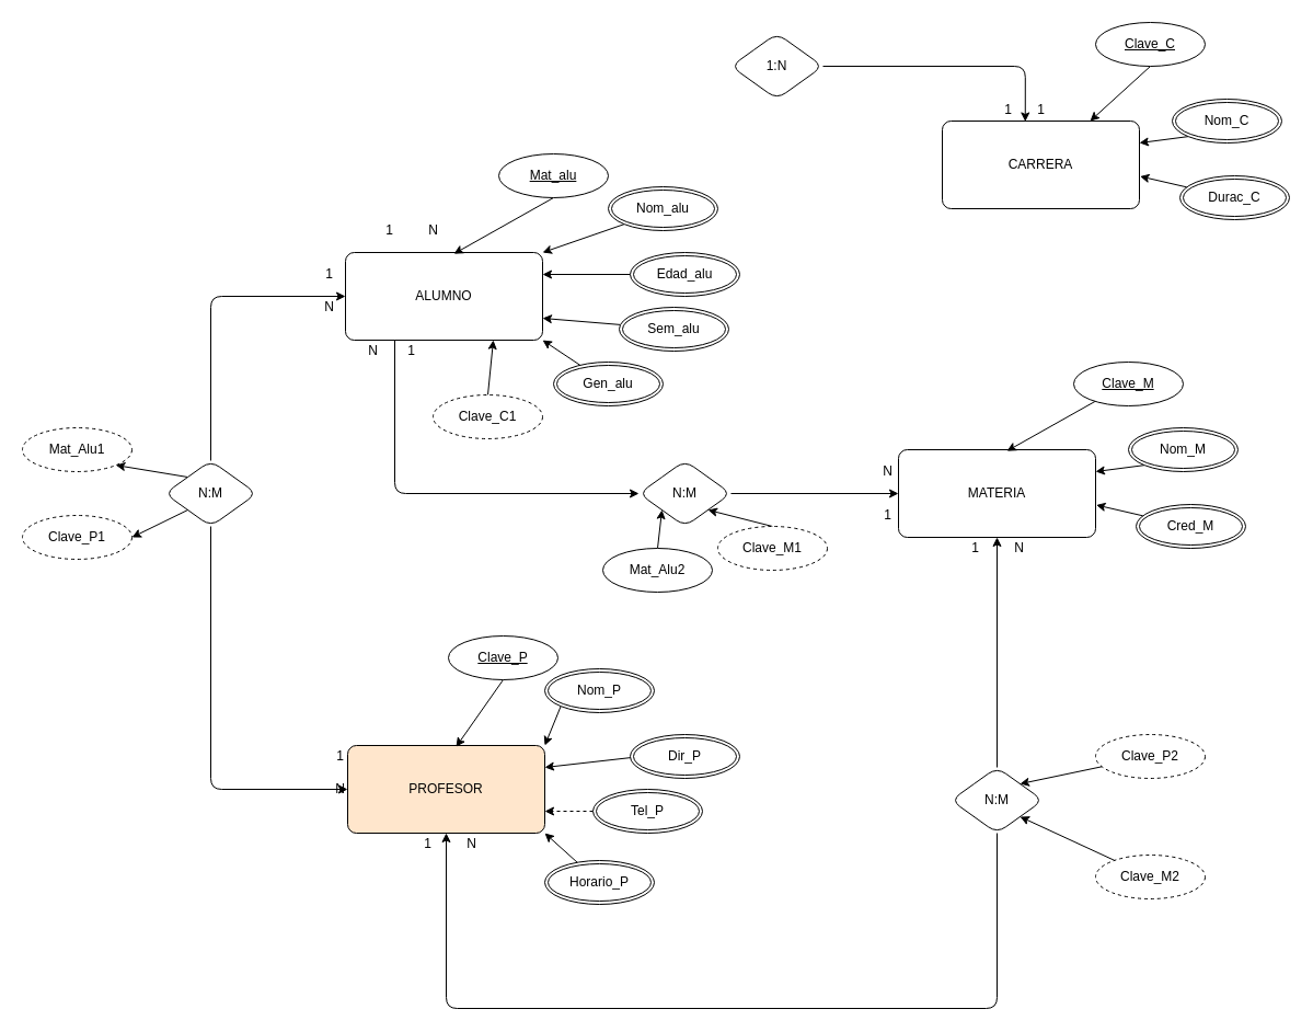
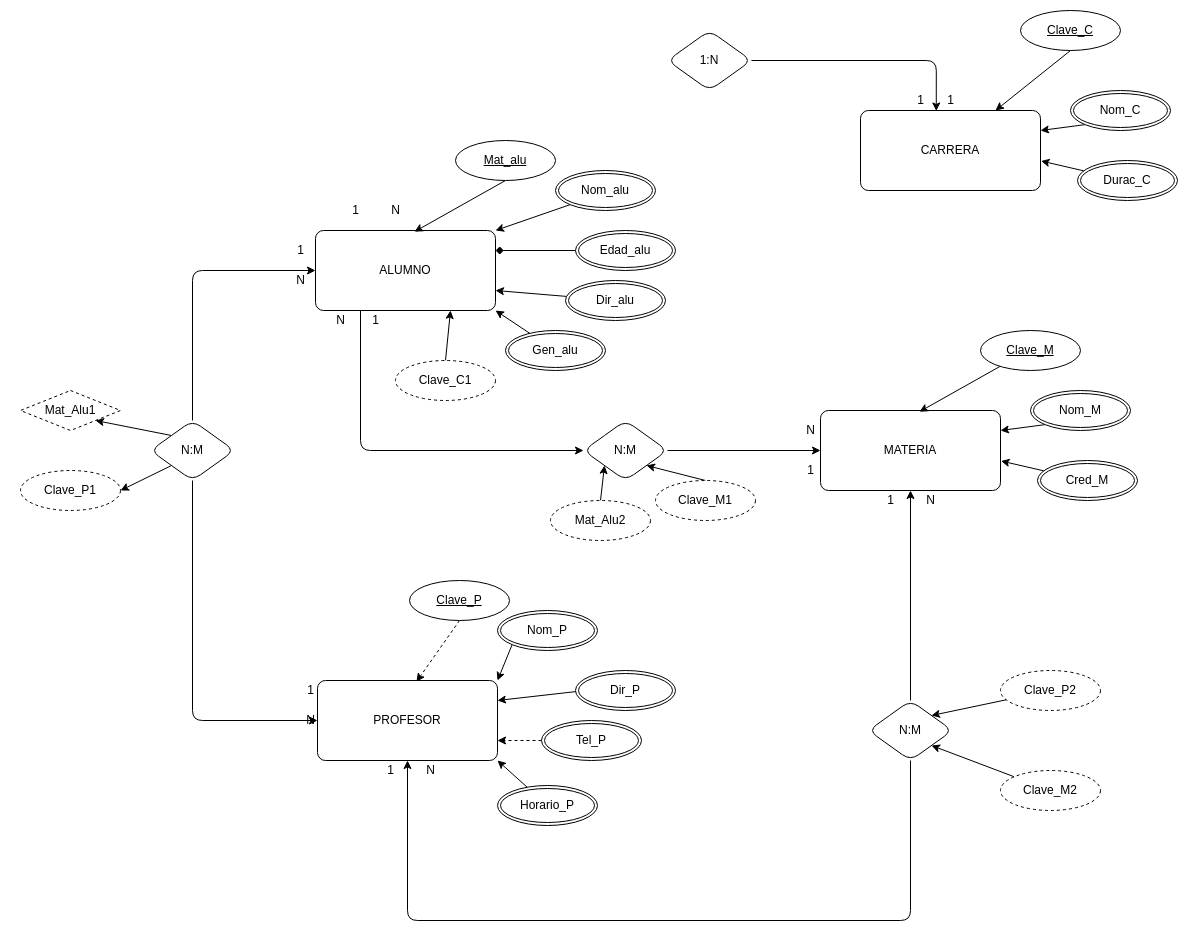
  <mxCell id="0" />
  <mxCell id="1" parent="0" />
  <mxCell id="2" style="edgeStyle=orthogonalEdgeStyle;rounded=1;html=1;exitX=0.25;exitY=1;exitDx=0;exitDy=0;entryX=0;entryY=0.5;entryDx=0;entryDy=0;" edge="1" parent="1" source="3" target="59"><mxGeometry relative="1" as="geometry" /></mxCell>
  <mxCell id="3" value="ALUMNO" style="rounded=1;arcSize=10;whiteSpace=wrap;html=1;align=center;" vertex="1" parent="1"><mxGeometry x="315" y="230" width="180" height="80" as="geometry" /></mxCell>
  <mxCell id="4" style="edgeStyle=none;rounded=1;html=1;exitX=0;exitY=1;exitDx=0;exitDy=0;entryX=1;entryY=0;entryDx=0;entryDy=0;" edge="1" parent="1" source="5" target="3"><mxGeometry relative="1" as="geometry" /></mxCell>
  <mxCell id="5" value="Nom_alu" style="ellipse;shape=doubleEllipse;margin=3;whiteSpace=wrap;html=1;align=center;rounded=1;" vertex="1" parent="1"><mxGeometry x="555" y="170" width="100" height="40" as="geometry" /></mxCell>
- <mxCell id="6" style="edgeStyle=none;rounded=1;html=1;entryX=1;entryY=0.25;entryDx=0;entryDy=0;" edge="1" parent="1" source="7" target="3"><mxGeometry relative="1" as="geometry" /></mxCell>
+ <mxCell id="6" style="edgeStyle=none;rounded=1;html=1;entryX=1;entryY=0.25;entryDx=0;entryDy=0;endArrow=diamond;" edge="1" parent="1" source="7" target="3"><mxGeometry relative="1" as="geometry" /></mxCell>
  <mxCell id="7" value="Edad_alu" style="ellipse;shape=doubleEllipse;margin=3;whiteSpace=wrap;html=1;align=center;rounded=1;" vertex="1" parent="1"><mxGeometry x="575" y="230" width="100" height="40" as="geometry" /></mxCell>
  <mxCell id="8" style="edgeStyle=none;rounded=1;html=1;entryX=1;entryY=0.75;entryDx=0;entryDy=0;" edge="1" parent="1" source="9" target="3"><mxGeometry relative="1" as="geometry" /></mxCell>
- <mxCell id="9" value="Sem_alu" style="ellipse;shape=doubleEllipse;margin=3;whiteSpace=wrap;html=1;align=center;rounded=1;" vertex="1" parent="1"><mxGeometry x="565" y="280" width="100" height="40" as="geometry" /></mxCell>
+ <mxCell id="9" value="Dir_alu" style="ellipse;shape=doubleEllipse;margin=3;whiteSpace=wrap;html=1;align=center;rounded=1;" vertex="1" parent="1"><mxGeometry x="565" y="280" width="100" height="40" as="geometry" /></mxCell>
  <mxCell id="10" style="edgeStyle=none;rounded=1;html=1;entryX=1;entryY=1;entryDx=0;entryDy=0;" edge="1" parent="1" source="11" target="3"><mxGeometry relative="1" as="geometry" /></mxCell>
  <mxCell id="11" value="Gen_alu" style="ellipse;shape=doubleEllipse;margin=3;whiteSpace=wrap;html=1;align=center;rounded=1;" vertex="1" parent="1"><mxGeometry x="505" y="330" width="100" height="40" as="geometry" /></mxCell>
  <mxCell id="12" style="edgeStyle=none;rounded=1;html=1;exitX=0.5;exitY=1;exitDx=0;exitDy=0;entryX=0.55;entryY=0.015;entryDx=0;entryDy=0;entryPerimeter=0;" edge="1" parent="1" source="13" target="3"><mxGeometry relative="1" as="geometry" /></mxCell>
  <mxCell id="13" value="Mat_alu" style="ellipse;whiteSpace=wrap;html=1;align=center;fontStyle=4;rounded=1;" vertex="1" parent="1"><mxGeometry x="455" y="140" width="100" height="40" as="geometry" /></mxCell>
- <mxCell id="14" value="PROFESOR" style="rounded=1;arcSize=10;whiteSpace=wrap;html=1;align=center;fillColor=#ffe6cc;" vertex="1" parent="1"><mxGeometry x="317" y="680" width="180" height="80" as="geometry" /></mxCell>
+ <mxCell id="14" value="PROFESOR" style="rounded=1;arcSize=10;whiteSpace=wrap;html=1;align=center;" vertex="1" parent="1"><mxGeometry x="317" y="680" width="180" height="80" as="geometry" /></mxCell>
  <mxCell id="15" style="edgeStyle=none;rounded=1;html=1;exitX=0;exitY=1;exitDx=0;exitDy=0;entryX=1;entryY=0;entryDx=0;entryDy=0;" edge="1" parent="1" source="16" target="14"><mxGeometry relative="1" as="geometry" /></mxCell>
  <mxCell id="16" value="Nom_P" style="ellipse;shape=doubleEllipse;margin=3;whiteSpace=wrap;html=1;align=center;rounded=1;" vertex="1" parent="1"><mxGeometry x="497" y="610" width="100" height="40" as="geometry" /></mxCell>
  <mxCell id="17" style="edgeStyle=none;rounded=1;html=1;entryX=1;entryY=0.25;entryDx=0;entryDy=0;" edge="1" parent="1" target="14"><mxGeometry relative="1" as="geometry"><mxPoint x="585" y="690" as="sourcePoint" /></mxGeometry></mxCell>
  <mxCell id="18" value="Dir_P" style="ellipse;shape=doubleEllipse;margin=3;whiteSpace=wrap;html=1;align=center;rounded=1;" vertex="1" parent="1"><mxGeometry x="575" y="670" width="100" height="40" as="geometry" /></mxCell>
  <mxCell id="19" style="edgeStyle=none;rounded=1;html=1;entryX=1;entryY=0.75;entryDx=0;entryDy=0;dashed=1;" edge="1" parent="1" source="20" target="14"><mxGeometry relative="1" as="geometry" /></mxCell>
  <mxCell id="20" value="Tel_P" style="ellipse;shape=doubleEllipse;margin=3;whiteSpace=wrap;html=1;align=center;rounded=1;" vertex="1" parent="1"><mxGeometry x="541" y="720" width="100" height="40" as="geometry" /></mxCell>
  <mxCell id="21" style="edgeStyle=none;rounded=1;html=1;entryX=1;entryY=1;entryDx=0;entryDy=0;" edge="1" parent="1" source="22" target="14"><mxGeometry relative="1" as="geometry" /></mxCell>
  <mxCell id="22" value="Horario_P" style="ellipse;shape=doubleEllipse;margin=3;whiteSpace=wrap;html=1;align=center;rounded=1;" vertex="1" parent="1"><mxGeometry x="497" y="785" width="100" height="40" as="geometry" /></mxCell>
- <mxCell id="23" style="edgeStyle=none;rounded=1;html=1;exitX=0.5;exitY=1;exitDx=0;exitDy=0;entryX=0.55;entryY=0.015;entryDx=0;entryDy=0;entryPerimeter=0;" edge="1" parent="1" source="24" target="14"><mxGeometry relative="1" as="geometry" /></mxCell>
+ <mxCell id="23" style="edgeStyle=none;rounded=1;html=1;exitX=0.5;exitY=1;exitDx=0;exitDy=0;entryX=0.55;entryY=0.015;entryDx=0;entryDy=0;entryPerimeter=0;dashed=1;" edge="1" parent="1" source="24" target="14"><mxGeometry relative="1" as="geometry" /></mxCell>
  <mxCell id="24" value="Clave_P" style="ellipse;whiteSpace=wrap;html=1;align=center;fontStyle=4;rounded=1;" vertex="1" parent="1"><mxGeometry x="409" y="580" width="100" height="40" as="geometry" /></mxCell>
  <mxCell id="25" value="CARRERA" style="rounded=1;arcSize=10;whiteSpace=wrap;html=1;align=center;" vertex="1" parent="1"><mxGeometry x="860" y="110" width="180" height="80" as="geometry" /></mxCell>
  <mxCell id="26" style="edgeStyle=none;rounded=1;html=1;exitX=0;exitY=1;exitDx=0;exitDy=0;entryX=1;entryY=0.25;entryDx=0;entryDy=0;" edge="1" parent="1" source="27" target="25"><mxGeometry relative="1" as="geometry" /></mxCell>
  <mxCell id="27" value="Nom_C" style="ellipse;shape=doubleEllipse;margin=3;whiteSpace=wrap;html=1;align=center;rounded=1;" vertex="1" parent="1"><mxGeometry x="1070" y="90" width="100" height="40" as="geometry" /></mxCell>
  <mxCell id="28" style="edgeStyle=none;rounded=1;html=1;entryX=1.003;entryY=0.631;entryDx=0;entryDy=0;entryPerimeter=0;" edge="1" parent="1" source="29" target="25"><mxGeometry relative="1" as="geometry"><Array as="points" /></mxGeometry></mxCell>
  <mxCell id="29" value="Durac_C" style="ellipse;shape=doubleEllipse;margin=3;whiteSpace=wrap;html=1;align=center;rounded=1;" vertex="1" parent="1"><mxGeometry x="1077" y="160" width="100" height="40" as="geometry" /></mxCell>
  <mxCell id="30" style="edgeStyle=none;rounded=1;html=1;exitX=0.5;exitY=1;exitDx=0;exitDy=0;entryX=0.75;entryY=0;entryDx=0;entryDy=0;" edge="1" parent="1" source="31" target="25"><mxGeometry relative="1" as="geometry" /></mxCell>
- <mxCell id="31" value="Clave_C" style="ellipse;whiteSpace=wrap;html=1;align=center;fontStyle=4;rounded=1;" vertex="1" parent="1"><mxGeometry x="1000" y="20" width="100" height="40" as="geometry" /></mxCell>
+ <mxCell id="31" value="Clave_C" style="ellipse;whiteSpace=wrap;html=1;align=center;fontStyle=4;rounded=1;" vertex="1" parent="1"><mxGeometry x="1020" y="10" width="100" height="40" as="geometry" /></mxCell>
  <mxCell id="32" value="MATERIA" style="rounded=1;arcSize=10;whiteSpace=wrap;html=1;align=center;" vertex="1" parent="1"><mxGeometry x="820" y="410" width="180" height="80" as="geometry" /></mxCell>
  <mxCell id="33" style="edgeStyle=none;rounded=1;html=1;exitX=0;exitY=1;exitDx=0;exitDy=0;entryX=1;entryY=0.25;entryDx=0;entryDy=0;" edge="1" parent="1" source="34" target="32"><mxGeometry relative="1" as="geometry" /></mxCell>
  <mxCell id="34" value="Nom_M" style="ellipse;shape=doubleEllipse;margin=3;whiteSpace=wrap;html=1;align=center;rounded=1;" vertex="1" parent="1"><mxGeometry x="1030" y="390" width="100" height="40" as="geometry" /></mxCell>
  <mxCell id="35" style="edgeStyle=none;rounded=1;html=1;entryX=1.003;entryY=0.631;entryDx=0;entryDy=0;entryPerimeter=0;" edge="1" parent="1" source="36" target="32"><mxGeometry relative="1" as="geometry"><Array as="points" /></mxGeometry></mxCell>
  <mxCell id="36" value="Cred_M" style="ellipse;shape=doubleEllipse;margin=3;whiteSpace=wrap;html=1;align=center;rounded=1;" vertex="1" parent="1"><mxGeometry x="1037" y="460" width="100" height="40" as="geometry" /></mxCell>
  <mxCell id="37" style="edgeStyle=none;rounded=1;html=1;exitX=0.5;exitY=1;exitDx=0;exitDy=0;entryX=0.55;entryY=0.015;entryDx=0;entryDy=0;entryPerimeter=0;" edge="1" parent="1" target="32"><mxGeometry relative="1" as="geometry"><mxPoint x="1010" y="360" as="sourcePoint" /></mxGeometry></mxCell>
  <mxCell id="38" value="Clave_M" style="ellipse;whiteSpace=wrap;html=1;align=center;fontStyle=4;rounded=1;" vertex="1" parent="1"><mxGeometry x="980" y="330" width="100" height="40" as="geometry" /></mxCell>
  <mxCell id="39" style="edgeStyle=orthogonalEdgeStyle;rounded=1;html=1;exitX=1;exitY=0.5;exitDx=0;exitDy=0;entryX=0.421;entryY=0.006;entryDx=0;entryDy=0;entryPerimeter=0;" edge="1" parent="1" source="40" target="25"><mxGeometry relative="1" as="geometry" /></mxCell>
  <mxCell id="40" value="1:N" style="shape=rhombus;perimeter=rhombusPerimeter;whiteSpace=wrap;html=1;align=center;rounded=1;" vertex="1" parent="1"><mxGeometry x="667" y="30" width="84" height="60" as="geometry" /></mxCell>
  <mxCell id="41" value="1" style="text;html=1;align=center;verticalAlign=middle;resizable=0;points=[];autosize=1;strokeColor=none;fillColor=none;" vertex="1" parent="1"><mxGeometry x="345" y="200" width="20" height="20" as="geometry" /></mxCell>
  <mxCell id="42" value="N" style="text;html=1;align=center;verticalAlign=middle;resizable=0;points=[];autosize=1;strokeColor=none;fillColor=none;" vertex="1" parent="1"><mxGeometry x="385" y="200" width="20" height="20" as="geometry" /></mxCell>
  <mxCell id="43" value="1" style="text;html=1;align=center;verticalAlign=middle;resizable=0;points=[];autosize=1;strokeColor=none;fillColor=none;" vertex="1" parent="1"><mxGeometry x="910" y="90" width="20" height="20" as="geometry" /></mxCell>
  <mxCell id="44" value="1" style="text;html=1;align=center;verticalAlign=middle;resizable=0;points=[];autosize=1;strokeColor=none;fillColor=none;" vertex="1" parent="1"><mxGeometry x="940" y="90" width="20" height="20" as="geometry" /></mxCell>
  <mxCell id="45" style="edgeStyle=none;rounded=1;html=1;exitX=0.5;exitY=0;exitDx=0;exitDy=0;entryX=0.75;entryY=1;entryDx=0;entryDy=0;" edge="1" parent="1" source="46" target="3"><mxGeometry relative="1" as="geometry"><mxPoint x="445" y="320" as="targetPoint" /></mxGeometry></mxCell>
  <mxCell id="46" value="Clave_C1" style="ellipse;whiteSpace=wrap;html=1;align=center;dashed=1;rounded=1;" vertex="1" parent="1"><mxGeometry x="395" y="360" width="100" height="40" as="geometry" /></mxCell>
  <mxCell id="47" style="edgeStyle=orthogonalEdgeStyle;rounded=1;html=1;entryX=0;entryY=0.5;entryDx=0;entryDy=0;exitX=0.5;exitY=0;exitDx=0;exitDy=0;" edge="1" parent="1" source="51" target="3"><mxGeometry relative="1" as="geometry" /></mxCell>
  <mxCell id="48" style="edgeStyle=orthogonalEdgeStyle;rounded=1;html=1;entryX=0;entryY=0.5;entryDx=0;entryDy=0;exitX=0.5;exitY=1;exitDx=0;exitDy=0;" edge="1" parent="1" source="51" target="14"><mxGeometry relative="1" as="geometry" /></mxCell>
  <mxCell id="49" style="edgeStyle=none;rounded=1;html=1;exitX=0;exitY=0;exitDx=0;exitDy=0;entryX=1;entryY=1;entryDx=0;entryDy=0;" edge="1" parent="1" source="51" target="57"><mxGeometry relative="1" as="geometry" /></mxCell>
  <mxCell id="50" style="edgeStyle=none;rounded=1;html=1;exitX=0;exitY=1;exitDx=0;exitDy=0;entryX=1;entryY=0.5;entryDx=0;entryDy=0;" edge="1" parent="1" source="51" target="56"><mxGeometry relative="1" as="geometry" /></mxCell>
  <mxCell id="51" value="N:M" style="shape=rhombus;perimeter=rhombusPerimeter;whiteSpace=wrap;html=1;align=center;rounded=1;" vertex="1" parent="1"><mxGeometry x="150" y="420" width="84" height="60" as="geometry" /></mxCell>
  <mxCell id="52" value="1" style="text;html=1;align=center;verticalAlign=middle;resizable=0;points=[];autosize=1;strokeColor=none;fillColor=none;" vertex="1" parent="1"><mxGeometry x="300" y="680" width="20" height="20" as="geometry" /></mxCell>
  <mxCell id="53" value="N" style="text;html=1;align=center;verticalAlign=middle;resizable=0;points=[];autosize=1;strokeColor=none;fillColor=none;" vertex="1" parent="1"><mxGeometry x="300" y="710" width="20" height="20" as="geometry" /></mxCell>
  <mxCell id="54" value="1" style="text;html=1;align=center;verticalAlign=middle;resizable=0;points=[];autosize=1;strokeColor=none;fillColor=none;" vertex="1" parent="1"><mxGeometry x="290" y="240" width="20" height="20" as="geometry" /></mxCell>
  <mxCell id="55" value="N" style="text;html=1;align=center;verticalAlign=middle;resizable=0;points=[];autosize=1;strokeColor=none;fillColor=none;" vertex="1" parent="1"><mxGeometry x="290" y="270" width="20" height="20" as="geometry" /></mxCell>
  <mxCell id="56" value="Clave_P1" style="ellipse;whiteSpace=wrap;html=1;align=center;dashed=1;rounded=1;" vertex="1" parent="1"><mxGeometry x="20" y="470" width="100" height="40" as="geometry" /></mxCell>
- <mxCell id="57" value="Mat_Alu1" style="ellipse;whiteSpace=wrap;html=1;align=center;dashed=1;rounded=1;" vertex="1" parent="1"><mxGeometry x="20" y="390" width="100" height="40" as="geometry" /></mxCell>
+ <mxCell id="57" value="Mat_Alu1" style="rhombus;whiteSpace=wrap;html=1;align=center;dashed=1;" vertex="1" parent="1"><mxGeometry x="20" y="390" width="100" height="40" as="geometry" /></mxCell>
  <mxCell id="58" style="edgeStyle=orthogonalEdgeStyle;rounded=1;html=1;exitX=1;exitY=0.5;exitDx=0;exitDy=0;entryX=0;entryY=0.5;entryDx=0;entryDy=0;" edge="1" parent="1" source="59" target="32"><mxGeometry relative="1" as="geometry" /></mxCell>
  <mxCell id="59" value="N:M" style="shape=rhombus;perimeter=rhombusPerimeter;whiteSpace=wrap;html=1;align=center;rounded=1;" vertex="1" parent="1"><mxGeometry x="583" y="420" width="84" height="60" as="geometry" /></mxCell>
  <mxCell id="60" value="1" style="text;html=1;align=center;verticalAlign=middle;resizable=0;points=[];autosize=1;strokeColor=none;fillColor=none;" vertex="1" parent="1"><mxGeometry x="800" y="460" width="20" height="20" as="geometry" /></mxCell>
  <mxCell id="61" value="N" style="text;html=1;align=center;verticalAlign=middle;resizable=0;points=[];autosize=1;strokeColor=none;fillColor=none;" vertex="1" parent="1"><mxGeometry x="330" y="310" width="20" height="20" as="geometry" /></mxCell>
  <mxCell id="62" value="1" style="text;html=1;align=center;verticalAlign=middle;resizable=0;points=[];autosize=1;strokeColor=none;fillColor=none;" vertex="1" parent="1"><mxGeometry x="365" y="310" width="20" height="20" as="geometry" /></mxCell>
  <mxCell id="63" value="N" style="text;html=1;align=center;verticalAlign=middle;resizable=0;points=[];autosize=1;strokeColor=none;fillColor=none;" vertex="1" parent="1"><mxGeometry x="800" y="420" width="20" height="20" as="geometry" /></mxCell>
  <mxCell id="64" style="edgeStyle=none;rounded=1;html=1;exitX=0.5;exitY=0;exitDx=0;exitDy=0;entryX=1;entryY=1;entryDx=0;entryDy=0;" edge="1" parent="1" source="65" target="59"><mxGeometry relative="1" as="geometry" /></mxCell>
  <mxCell id="65" value="Clave_M1" style="ellipse;whiteSpace=wrap;html=1;align=center;dashed=1;rounded=1;" vertex="1" parent="1"><mxGeometry x="655" y="480" width="100" height="40" as="geometry" /></mxCell>
  <mxCell id="66" style="edgeStyle=none;rounded=1;html=1;exitX=0.5;exitY=0;exitDx=0;exitDy=0;entryX=0;entryY=1;entryDx=0;entryDy=0;" edge="1" parent="1" source="67" target="59"><mxGeometry relative="1" as="geometry" /></mxCell>
- <mxCell id="67" value="Mat_Alu2" style="ellipse;whiteSpace=wrap;html=1;align=center;dashed=0;rounded=1;" vertex="1" parent="1"><mxGeometry x="550" y="500" width="100" height="40" as="geometry" /></mxCell>
+ <mxCell id="67" value="Mat_Alu2" style="ellipse;whiteSpace=wrap;html=1;align=center;dashed=1;rounded=1;" vertex="1" parent="1"><mxGeometry x="550" y="500" width="100" height="40" as="geometry" /></mxCell>
  <mxCell id="68" style="edgeStyle=orthogonalEdgeStyle;rounded=1;html=1;entryX=0.5;entryY=1;entryDx=0;entryDy=0;" edge="1" parent="1" source="70" target="14"><mxGeometry relative="1" as="geometry"><Array as="points"><mxPoint x="910" y="920" /><mxPoint x="407" y="920" /></Array></mxGeometry></mxCell>
  <mxCell id="69" style="edgeStyle=none;rounded=1;html=1;exitX=0.5;exitY=0;exitDx=0;exitDy=0;entryX=0.5;entryY=1;entryDx=0;entryDy=0;" edge="1" parent="1" source="70" target="32"><mxGeometry relative="1" as="geometry" /></mxCell>
  <mxCell id="70" value="N:M" style="shape=rhombus;perimeter=rhombusPerimeter;whiteSpace=wrap;html=1;align=center;rounded=1;" vertex="1" parent="1"><mxGeometry x="868" y="700" width="84" height="60" as="geometry" /></mxCell>
  <mxCell id="71" style="edgeStyle=none;rounded=1;html=1;entryX=1;entryY=0;entryDx=0;entryDy=0;" edge="1" parent="1" source="72" target="70"><mxGeometry relative="1" as="geometry" /></mxCell>
  <mxCell id="72" value="Clave_P2" style="ellipse;whiteSpace=wrap;html=1;align=center;dashed=1;rounded=1;" vertex="1" parent="1"><mxGeometry x="1000" y="670" width="100" height="40" as="geometry" /></mxCell>
  <mxCell id="73" style="edgeStyle=none;rounded=1;html=1;entryX=1;entryY=1;entryDx=0;entryDy=0;" edge="1" parent="1" source="74" target="70"><mxGeometry relative="1" as="geometry" /></mxCell>
- <mxCell id="74" value="Clave_M2" style="ellipse;whiteSpace=wrap;html=1;align=center;dashed=1;rounded=1;" vertex="1" parent="1"><mxGeometry x="1000" y="780" width="100" height="40" as="geometry" /></mxCell>
+ <mxCell id="74" value="Clave_M2" style="ellipse;whiteSpace=wrap;html=1;align=center;dashed=1;rounded=1;" vertex="1" parent="1"><mxGeometry x="1000" y="770" width="100" height="40" as="geometry" /></mxCell>
  <mxCell id="75" value="1" style="text;html=1;align=center;verticalAlign=middle;resizable=0;points=[];autosize=1;strokeColor=none;fillColor=none;" vertex="1" parent="1"><mxGeometry x="380" y="760" width="20" height="20" as="geometry" /></mxCell>
  <mxCell id="76" value="N" style="text;html=1;align=center;verticalAlign=middle;resizable=0;points=[];autosize=1;strokeColor=none;fillColor=none;" vertex="1" parent="1"><mxGeometry x="920" y="490" width="20" height="20" as="geometry" /></mxCell>
  <mxCell id="77" value="1" style="text;html=1;align=center;verticalAlign=middle;resizable=0;points=[];autosize=1;strokeColor=none;fillColor=none;" vertex="1" parent="1"><mxGeometry x="880" y="490" width="20" height="20" as="geometry" /></mxCell>
  <mxCell id="78" value="N" style="text;html=1;align=center;verticalAlign=middle;resizable=0;points=[];autosize=1;strokeColor=none;fillColor=none;" vertex="1" parent="1"><mxGeometry x="420" y="760" width="20" height="20" as="geometry" /></mxCell>
